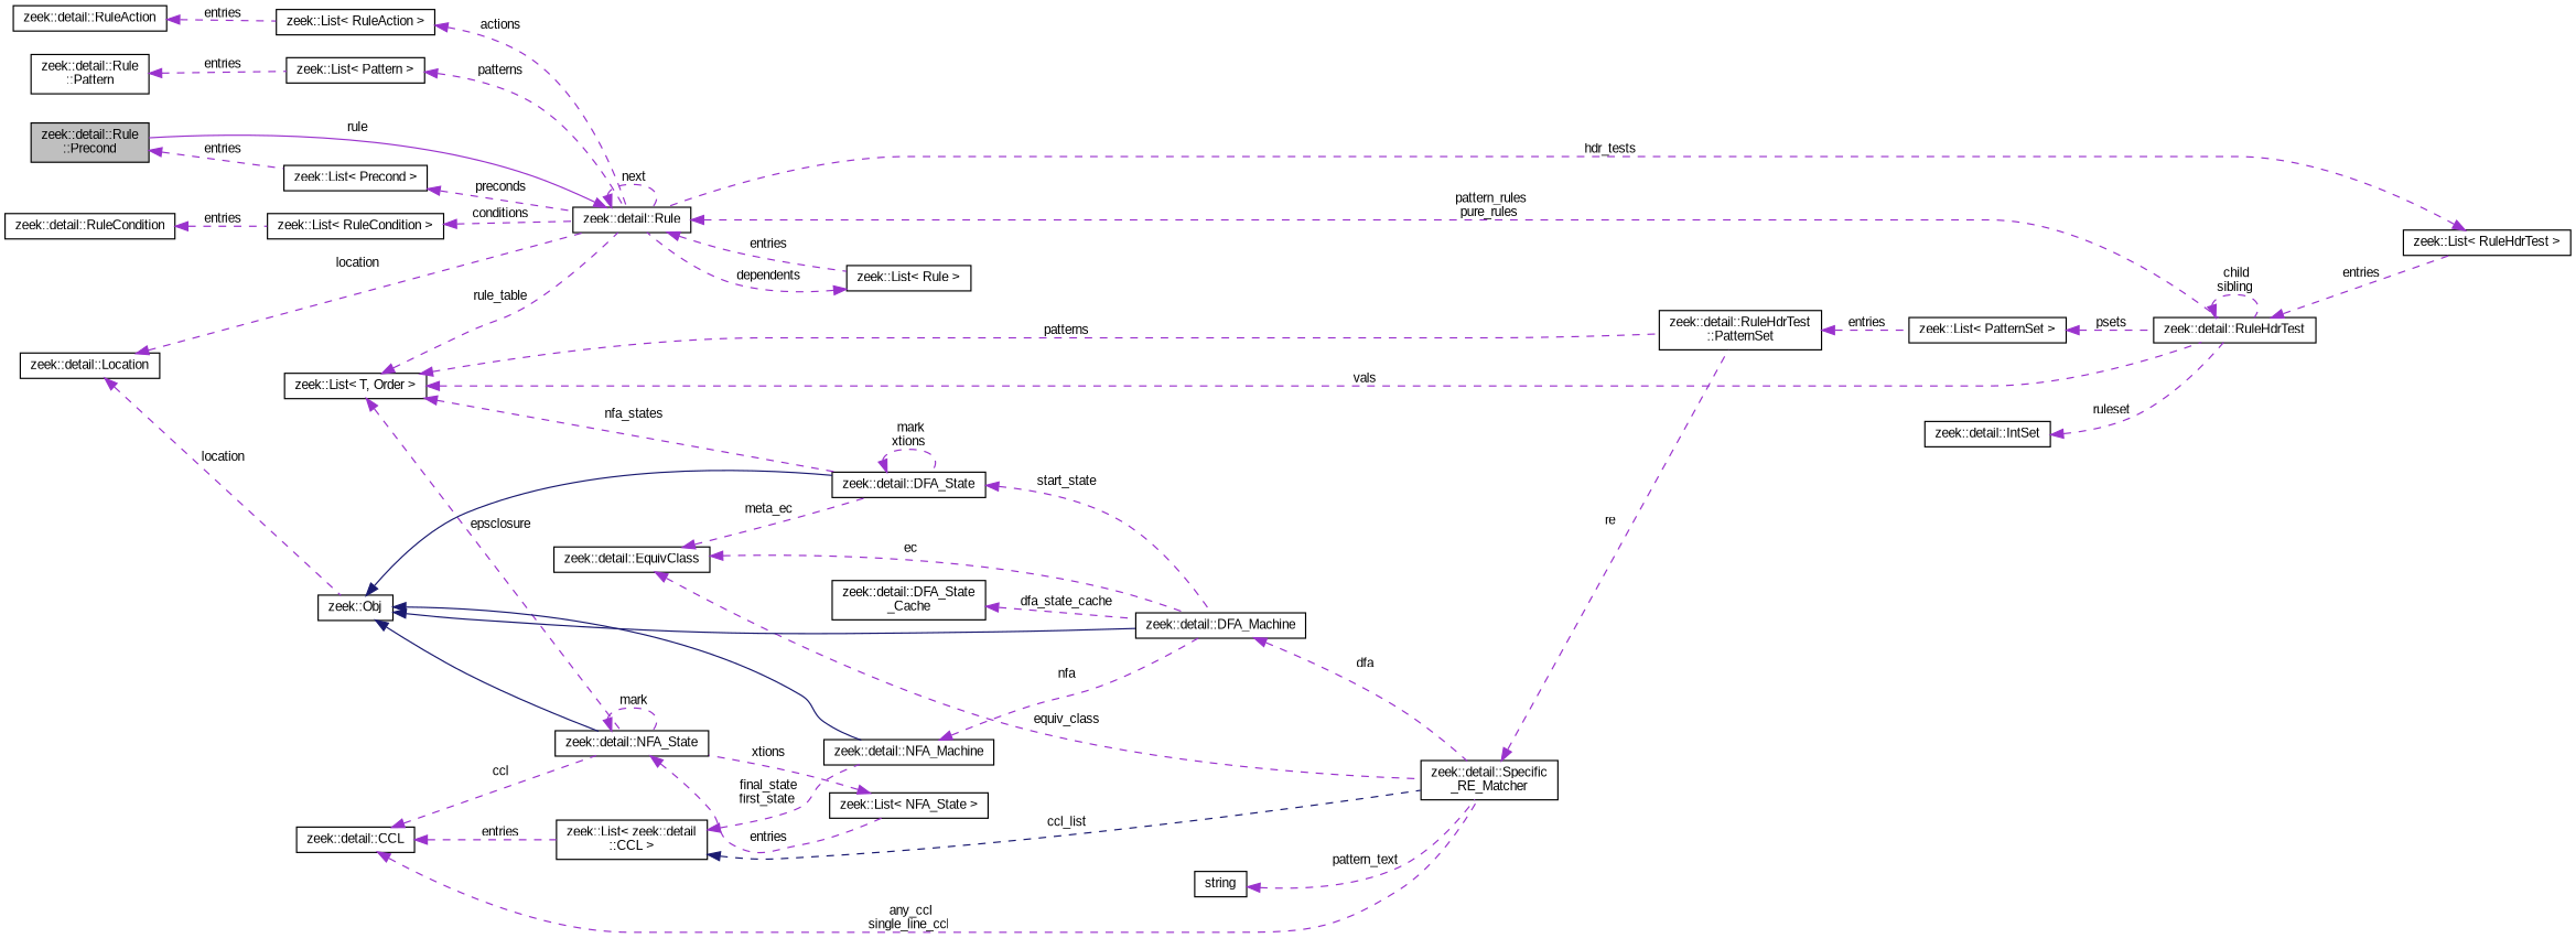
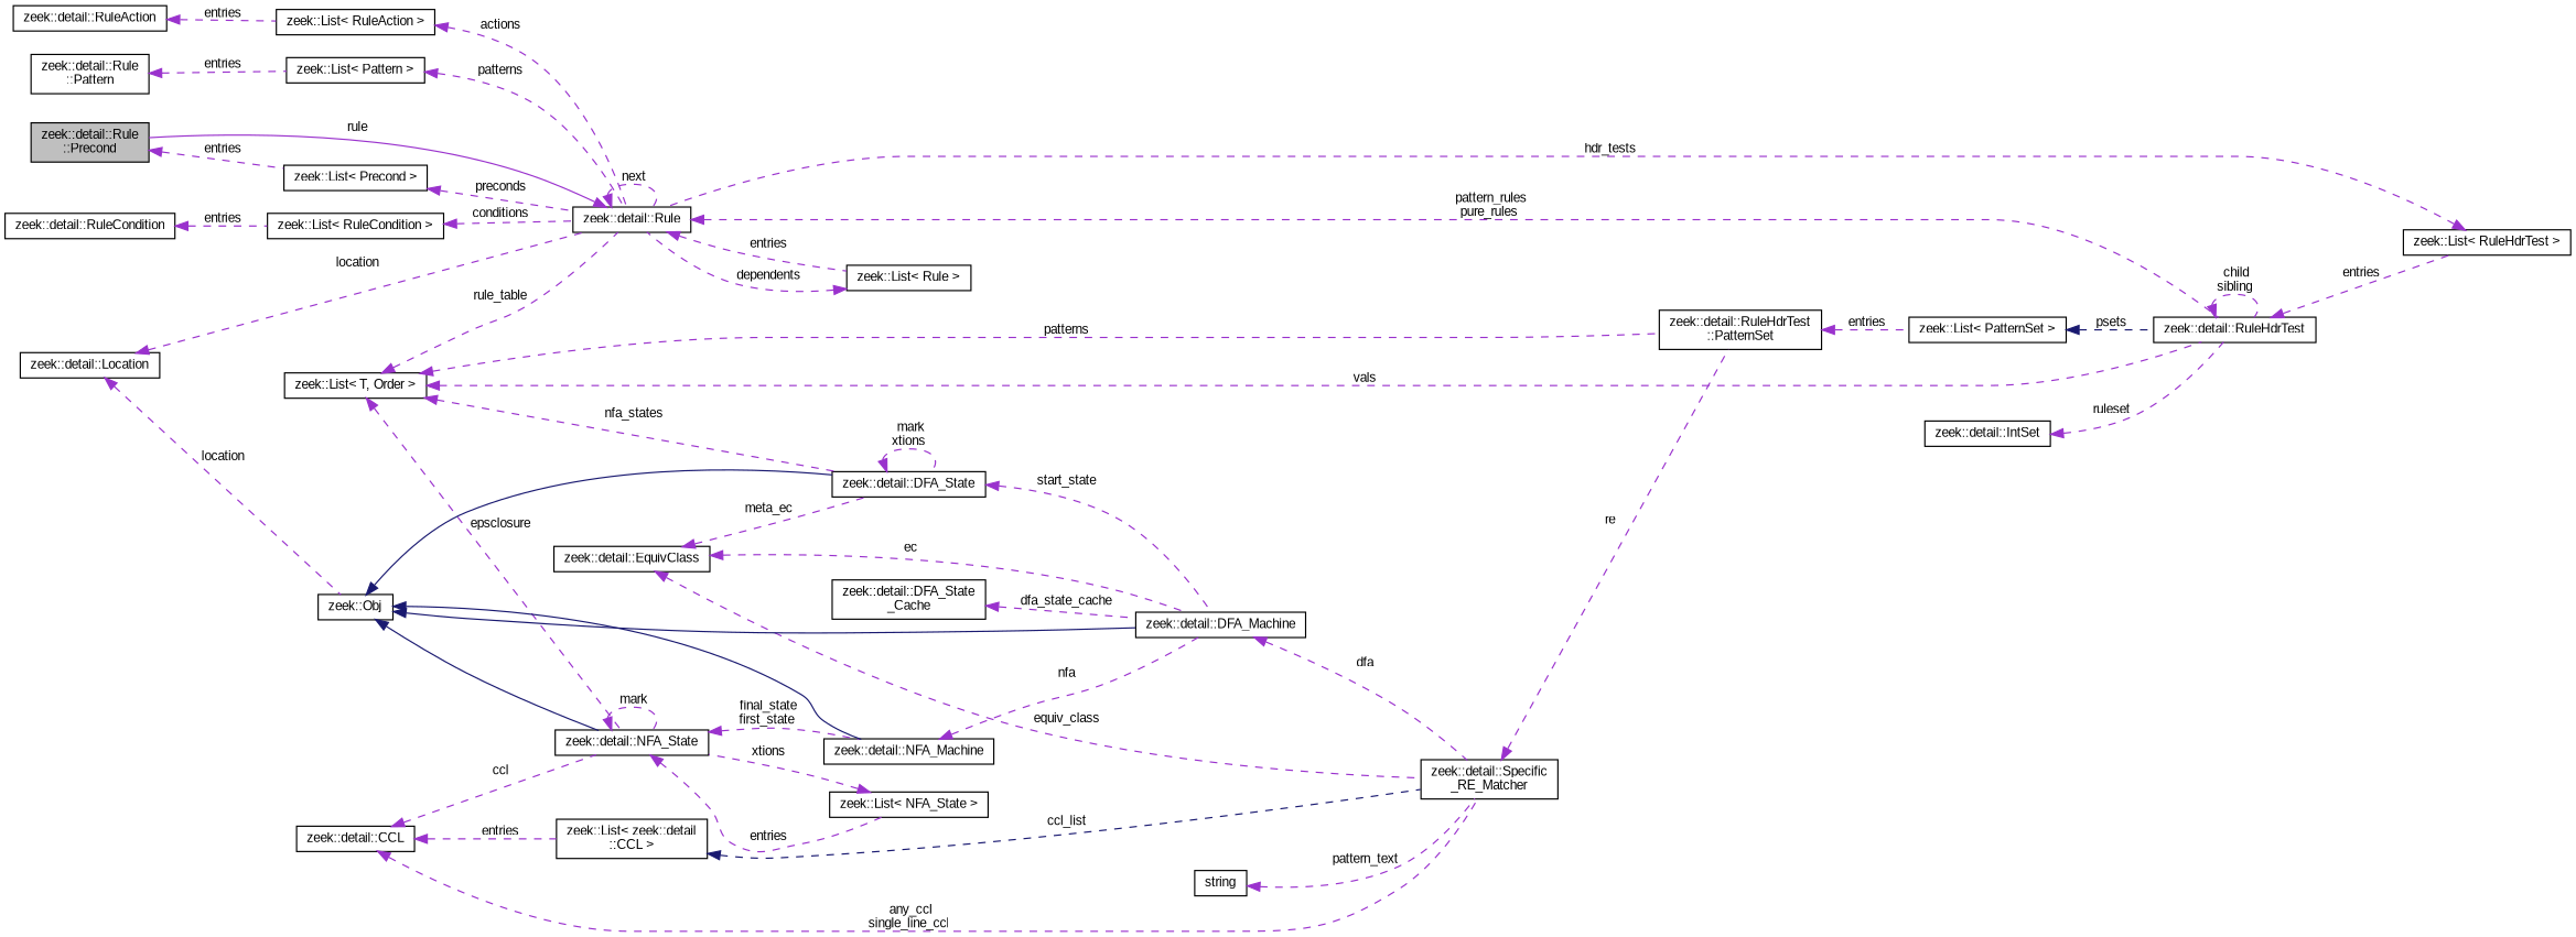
  digraph {
    fontname="Liberation Sans"
    rankdir=LR
    node [color=black fillcolor=white fontname="Liberation Sans" fontsize=10 shape=record style=filled]
    edge [color=darkorchid3 dir=back fontname="Liberation Sans" fontsize=10 labelfontname=Helvetica labelfontsize=10 style=dashed]
    n1 [fillcolor=grey75 fontcolor=black height=0.2 label="zeek::detail::Rule\l::Precond" width=0.4]
    n2 [height=0.2 label="zeek::List\< Precond \>" width=0.4]
    n3 [height=0.2 label="zeek::detail::Rule" width=0.4]
    n4 [height=0.2 label="zeek::detail::RuleHdrTest" width=0.4]
    n5 [height=0.2 label="zeek::List\< Rule \>" width=0.4]
    n6 [height=0.2 label="zeek::List\< RuleHdrTest \>" width=0.4]
    n7 [height=0.2 label="zeek::List\< T, Order \>" width=0.4]
    n8 [height=0.2 label="zeek::detail::RuleHdrTest\l::PatternSet" width=0.4]
    n9 [height=0.2 label="zeek::detail::DFA_State" width=0.4]
    n10 [height=0.2 label="zeek::detail::NFA_State" width=0.4]
    n11 [height=0.2 label="zeek::List\< PatternSet \>" width=0.4]
    n12 [height=0.2 label="zeek::detail::DFA_Machine" width=0.4]
    n13 [height=0.2 label="zeek::detail::NFA_Machine" width=0.4]
    n14 [height=0.2 label="zeek::List\< NFA_State \>" width=0.4]
    n15 [height=0.2 label="zeek::detail::Specific\l_RE_Matcher" width=0.4]
    n16 [height=0.2 label=string width=0.4]
    n17 [height=0.2 label="zeek::List\< zeek::detail\l::CCL \>" width=0.4]
    n18 [height=0.2 label="zeek::detail::CCL" width=0.4]
    n19 [height=0.2 label="zeek::detail::EquivClass" width=0.4]
    n20 [height=0.2 label="zeek::Obj" width=0.4]
    n21 [height=0.2 label="zeek::detail::Location" width=0.4]
    n22 [height=0.2 label="zeek::detail::DFA_State\l_Cache" width=0.4]
    n23 [height=0.2 label="zeek::detail::IntSet" width=0.4]
    n24 [height=0.2 label="zeek::List\< RuleCondition \>" width=0.4]
    n25 [height=0.2 label="zeek::detail::RuleCondition" width=0.4]
    n26 [height=0.2 label="zeek::List\< RuleAction \>" width=0.4]
    n27 [height=0.2 label="zeek::detail::RuleAction" width=0.4]
    n28 [height=0.2 label="zeek::List\< Pattern \>" width=0.4]
    n29 [height=0.2 label="zeek::detail::Rule\l::Pattern" width=0.4]
    n1 -> n2 [label=" entries"]
    n2 -> n3 [label=" preconds"]
    n3 -> n1 [label=" rule" style=solid]
    n3 -> n3 [label=" next"]
    n3 -> n4 [label=" pattern_rules\npure_rules"]
    n3 -> n5 [label=" entries"]
    n4 -> n4 [label=" child\nsibling"]
    n4 -> n6 [label=" entries"]
    n5 -> n3 [label=" dependents"]
    n6 -> n3 [label=" hdr_tests"]
    n7 -> n3 [label=" rule_table"]
    n7 -> n4 [label=" vals"]
    n7 -> n8 [label=" patterns"]
    n7 -> n9 [label=" nfa_states"]
    n7 -> n10 [label=" epsclosure"]
    n8 -> n11 [label=" entries"]
    n9 -> n9 [label=" mark\nxtions"]
    n9 -> n12 [label=" start_state"]
    n10 -> n10 [label=" mark"]
-   n17 -> n13 [label=" final_state\nfirst_state"]
+   n10 -> n13 [label=" final_state\nfirst_state"]
    n10 -> n14 [label=" entries"]
-   n11 -> n4 [label=" psets"]
+   n11 -> n4 [color=midnightblue label=" psets"]
    n12 -> n15 [label=" dfa"]
    n13 -> n12 [label=" nfa"]
    n14 -> n10 [label=" xtions"]
    n15 -> n8 [label=" re"]
    n16 -> n15 [label=" pattern_text"]
    n17 -> n15 [color=midnightblue label=" ccl_list"]
    n18 -> n10 [label=" ccl"]
    n18 -> n15 [label=" any_ccl\nsingle_line_ccl"]
    n18 -> n17 [label=" entries"]
    n19 -> n9 [label=" meta_ec"]
    n19 -> n12 [label=" ec"]
    n19 -> n15 [label=" equiv_class"]
    n20 -> n9 [color=midnightblue style=solid]
    n20 -> n10 [color=midnightblue style=solid]
    n20 -> n12 [color=midnightblue style=solid]
    n20 -> n13 [color=midnightblue style=solid]
    n21 -> n3 [label=" location"]
    n21 -> n20 [label=" location"]
    n22 -> n12 [label=" dfa_state_cache"]
    n23 -> n4 [label=" ruleset"]
    n24 -> n3 [label=" conditions"]
    n25 -> n24 [label=" entries"]
    n26 -> n3 [label=" actions"]
    n27 -> n26 [label=" entries"]
    n28 -> n3 [label=" patterns"]
    n29 -> n28 [label=" entries"]
  }
